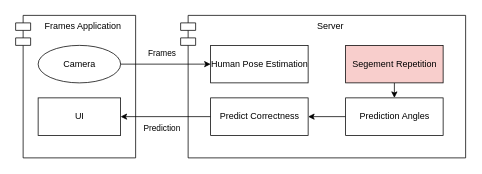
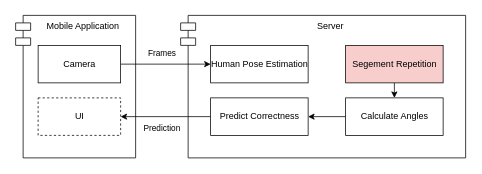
  <mxCell id="0" />
  <mxCell id="1" parent="0" />
- <mxCell id="2" value="Frames Application" style="shape=module;align=left;spacingLeft=20;align=center;verticalAlign=top;" parent="1" vertex="1"><mxGeometry x="20" y="20" width="160" height="190" as="geometry" /></mxCell>
+ <mxCell id="2" value="Mobile Application" style="shape=module;align=left;spacingLeft=20;align=center;verticalAlign=top;" parent="1" vertex="1"><mxGeometry x="20" y="20" width="160" height="190" as="geometry" /></mxCell>
  <mxCell id="3" value="Server" style="shape=module;align=left;spacingLeft=20;align=center;verticalAlign=top;" parent="1" vertex="1"><mxGeometry x="240" y="20" width="380" height="190" as="geometry" /></mxCell>
  <mxCell id="4" style="edgeStyle=none;html=1;exitX=1;exitY=0.5;exitDx=0;exitDy=0;entryX=0;entryY=0.5;entryDx=0;entryDy=0;" edge="1" parent="1" source="6" target="10"><mxGeometry relative="1" as="geometry" /></mxCell>
  <mxCell id="5" value="Frames" style="edgeLabel;html=1;align=center;verticalAlign=middle;resizable=0;points=[];" vertex="1" connectable="0" parent="4"><mxGeometry x="0.142" y="-2" relative="1" as="geometry"><mxPoint x="-15" y="-17" as="offset" /></mxGeometry></mxCell>
- <mxCell id="6" value="Camera" style="ellipse;html=1;" parent="1" vertex="1"><mxGeometry x="50" y="60" width="110" height="50" as="geometry" /></mxCell>
- <mxCell id="7" value="UI" style="html=1;" parent="1" vertex="1"><mxGeometry x="50" y="130" width="110" height="50" as="geometry" /></mxCell>
+ <mxCell id="6" value="Camera" style="html=1;" parent="1" vertex="1"><mxGeometry x="50" y="60" width="110" height="50" as="geometry" /></mxCell>
+ <mxCell id="7" value="UI" style="html=1;dashed=1;" parent="1" vertex="1"><mxGeometry x="50" y="130" width="110" height="50" as="geometry" /></mxCell>
  <mxCell id="8" value="" style="edgeStyle=none;html=1;" edge="1" parent="1" source="9" target="12"><mxGeometry relative="1" as="geometry" /></mxCell>
  <mxCell id="9" value="Segement Repetition" style="html=1;fillColor=#f8cecc;" parent="1" vertex="1"><mxGeometry x="460" y="60" width="130" height="50" as="geometry" /></mxCell>
  <mxCell id="10" value="Human Pose Estimation" style="html=1;" parent="1" vertex="1"><mxGeometry x="280" y="60" width="130" height="50" as="geometry" /></mxCell>
  <mxCell id="11" value="" style="edgeStyle=none;html=1;" edge="1" parent="1" source="12" target="15"><mxGeometry relative="1" as="geometry" /></mxCell>
- <mxCell id="12" value="Prediction Angles" style="html=1;" vertex="1" parent="1"><mxGeometry x="460" y="130" width="130" height="50" as="geometry" /></mxCell>
+ <mxCell id="12" value="Calculate Angles" style="html=1;" vertex="1" parent="1"><mxGeometry x="460" y="130" width="130" height="50" as="geometry" /></mxCell>
  <mxCell id="13" style="edgeStyle=none;html=1;exitX=0;exitY=0.5;exitDx=0;exitDy=0;entryX=1;entryY=0.5;entryDx=0;entryDy=0;" edge="1" parent="1" source="15" target="7"><mxGeometry relative="1" as="geometry" /></mxCell>
  <mxCell id="14" value="Prediction" style="edgeLabel;html=1;align=center;verticalAlign=middle;resizable=0;points=[];" vertex="1" connectable="0" parent="13"><mxGeometry x="-0.242" y="1" relative="1" as="geometry"><mxPoint x="-21" y="14" as="offset" /></mxGeometry></mxCell>
  <mxCell id="15" value="Predict Correctness" style="html=1;" vertex="1" parent="1"><mxGeometry x="280" y="130" width="130" height="50" as="geometry" /></mxCell>
